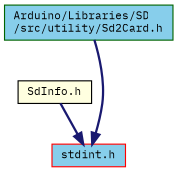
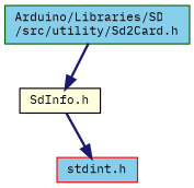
  digraph {
    fontname="IBM Plex Mono"
    node [fillcolor=skyblue fontname="IBM Plex Mono" fontsize=10 shape=record style=filled]
    edge [color=midnightblue fontname="IBM Plex Mono" fontsize=10 labelfontname=Helvetica labelfontsize=10 style=bold]
    n1 [color=darkgreen fontcolor=black height=0.2 label="Arduino/Libraries/SD\l/src/utility/Sd2Card.h" width=0.4]
    n2 [color=black fillcolor=lightyellow height=0.2 label="SdInfo.h" width=0.4]
    n3 [color=red height=0.2 label="stdint.h" width=0.4]
-   n1 -> n3
+   n1 -> n2
    n2 -> n3
  }
